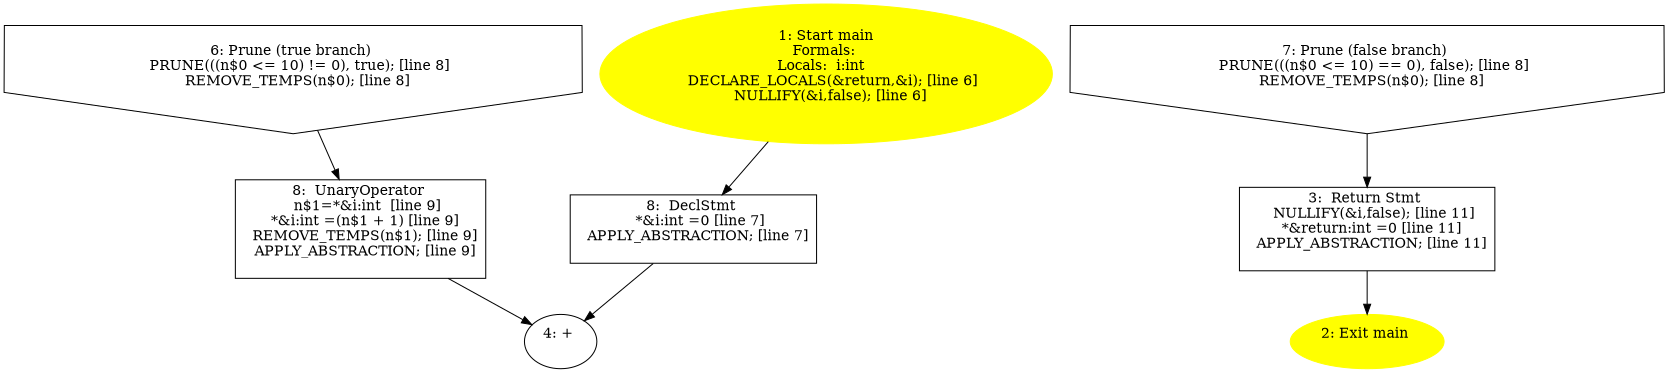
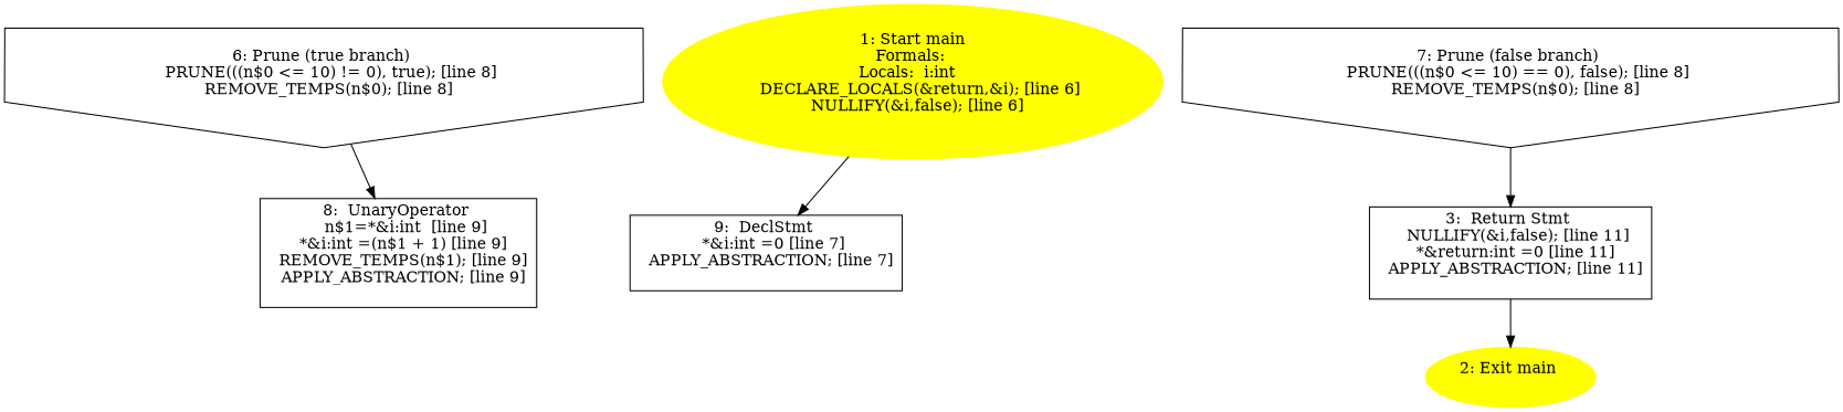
  digraph {
-   n1 [label="8:  DeclStmt \n   *&i:int =0 [line 7]\n  APPLY_ABSTRACTION; [line 7]\n " shape=box]
-   n2 [label="4: + \n  "]
+   n1 [label="9:  DeclStmt \n   *&i:int =0 [line 7]\n  APPLY_ABSTRACTION; [line 7]\n " shape=box]
    n3 [label="8:  UnaryOperator \n   n$1=*&i:int  [line 9]\n  *&i:int =(n$1 + 1) [line 9]\n  REMOVE_TEMPS(n$1); [line 9]\n  APPLY_ABSTRACTION; [line 9]\n " shape=box]
    n4 [label="7: Prune (false branch) \n   PRUNE(((n$0 <= 10) == 0), false); [line 8]\n  REMOVE_TEMPS(n$0); [line 8]\n " shape=invhouse]
    n5 [label="3:  Return Stmt \n   NULLIFY(&i,false); [line 11]\n  *&return:int =0 [line 11]\n  APPLY_ABSTRACTION; [line 11]\n " shape=box]
    n6 [color=yellow label="2: Exit main \n  " style=filled]
    n7 [label="6: Prune (true branch) \n   PRUNE(((n$0 <= 10) != 0), true); [line 8]\n  REMOVE_TEMPS(n$0); [line 8]\n " shape=invhouse]
    n8 [color=yellow label="1: Start main\nFormals: \nLocals:  i:int  \n   DECLARE_LOCALS(&return,&i); [line 6]\n  NULLIFY(&i,false); [line 6]\n " style=filled]
-   n1 -> n2
-   n3 -> n2
    n4 -> n5
    n5 -> n6
    n7 -> n3
    n8 -> n1
  }
